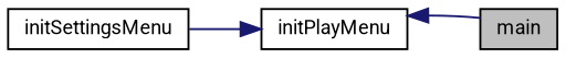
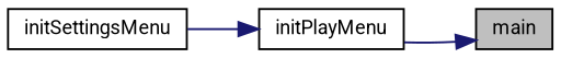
  digraph {
    rankdir=RL
    node [color=black fillcolor=white fontname=Roboto fontsize=10 shape=record style=filled]
    edge [color=midnightblue dir=back fontname=Roboto fontsize=10 labelfontname=Roboto labelfontsize=10 style=solid]
    n1 [fillcolor=grey75 fontcolor=black height=0.2 label=main width=0.4]
    n2 [height=0.2 label=initPlayMenu width=0.4]
    n3 [height=0.2 label=initSettingsMenu width=0.4]
-   n2 -> n1
+   n1 -> n2
    n2 -> n3
  }
